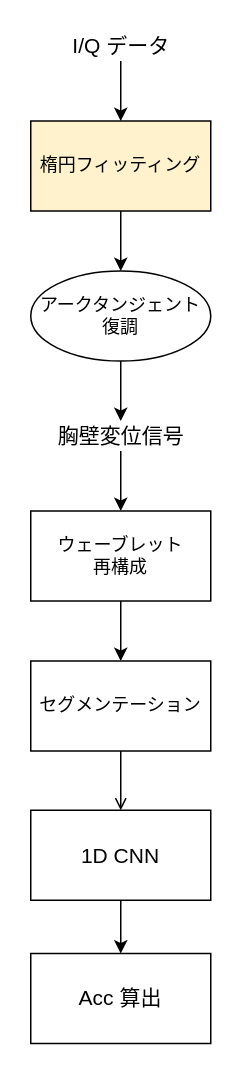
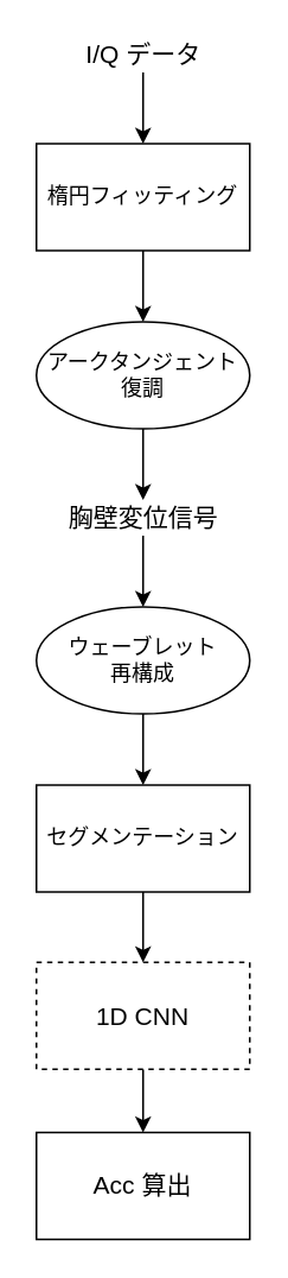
  <mxCell id="0" />
  <mxCell id="1" parent="0" />
  <mxCell id="2" value="" style="edgeStyle=none;html=1;" parent="1" target="4" edge="1"><mxGeometry relative="1" as="geometry"><mxPoint x="80" y="40" as="sourcePoint" /></mxGeometry></mxCell>
  <mxCell id="3" value="" style="edgeStyle=none;html=1;" parent="1" source="4" target="6" edge="1"><mxGeometry relative="1" as="geometry" /></mxCell>
- <mxCell id="4" value="楕円フィッティング" style="rounded=0;whiteSpace=wrap;html=1;fillColor=#fff2cc;" parent="1" vertex="1"><mxGeometry x="20" y="80" width="120" height="60" as="geometry" /></mxCell>
+ <mxCell id="4" value="楕円フィッティング" style="rounded=0;whiteSpace=wrap;html=1;" parent="1" vertex="1"><mxGeometry x="20" y="80" width="120" height="60" as="geometry" /></mxCell>
  <mxCell id="5" value="" style="edgeStyle=none;html=1;" parent="1" source="6" edge="1"><mxGeometry relative="1" as="geometry"><mxPoint x="80" y="280" as="targetPoint" /></mxGeometry></mxCell>
  <mxCell id="6" value="アークタンジェント復調" style="ellipse;whiteSpace=wrap;html=1;" parent="1" vertex="1"><mxGeometry x="20" y="180" width="120" height="60" as="geometry" /></mxCell>
  <mxCell id="7" value="&lt;font style=&quot;font-size: 14px&quot;&gt;I/Q データ&lt;/font&gt;" style="text;html=1;align=center;verticalAlign=middle;resizable=0;points=[];autosize=1;strokeColor=none;fillColor=none;" parent="1" vertex="1"><mxGeometry x="40" y="20" width="80" height="20" as="geometry" /></mxCell>
  <mxCell id="8" value="" style="edgeStyle=orthogonalEdgeStyle;rounded=0;orthogonalLoop=1;jettySize=auto;html=1;" edge="1" parent="1" source="9" target="11"><mxGeometry relative="1" as="geometry" /></mxCell>
  <mxCell id="9" value="&lt;font style=&quot;font-size: 14px&quot;&gt;胸壁変位信号&lt;/font&gt;" style="text;html=1;align=center;verticalAlign=middle;resizable=0;points=[];autosize=1;strokeColor=none;fillColor=none;" parent="1" vertex="1"><mxGeometry x="30" y="280" width="100" height="20" as="geometry" /></mxCell>
  <mxCell id="10" style="edgeStyle=none;html=1;exitX=0.5;exitY=1;exitDx=0;exitDy=0;entryX=0.5;entryY=0;entryDx=0;entryDy=0;" parent="1" source="11" target="13" edge="1"><mxGeometry relative="1" as="geometry" /></mxCell>
- <mxCell id="11" value="ウェーブレット&lt;br&gt;再構成" style="whiteSpace=wrap;html=1;" parent="1" vertex="1"><mxGeometry x="20" y="340" width="120" height="60" as="geometry" /></mxCell>
- <mxCell id="12" value="" style="edgeStyle=orthogonalEdgeStyle;sketch=0;html=1;fontSize=14;endArrow=open;" parent="1" source="13" target="15" edge="1"><mxGeometry relative="1" as="geometry" /></mxCell>
+ <mxCell id="11" value="ウェーブレット&lt;br&gt;再構成" style="ellipse;whiteSpace=wrap;html=1;" parent="1" vertex="1"><mxGeometry x="20" y="340" width="120" height="60" as="geometry" /></mxCell>
+ <mxCell id="12" value="" style="edgeStyle=orthogonalEdgeStyle;sketch=0;html=1;fontSize=14;" parent="1" source="13" target="15" edge="1"><mxGeometry relative="1" as="geometry" /></mxCell>
  <mxCell id="13" value="セグメンテーション" style="whiteSpace=wrap;html=1;" parent="1" vertex="1"><mxGeometry x="20" y="440" width="120" height="60" as="geometry" /></mxCell>
  <mxCell id="14" value="" style="edgeStyle=orthogonalEdgeStyle;sketch=0;html=1;fontSize=14;" parent="1" source="15" target="16" edge="1"><mxGeometry relative="1" as="geometry" /></mxCell>
- <mxCell id="15" value="1D CNN" style="whiteSpace=wrap;html=1;fontSize=14;" parent="1" vertex="1"><mxGeometry x="20" y="539.5" width="120" height="60" as="geometry" /></mxCell>
+ <mxCell id="15" value="1D CNN" style="whiteSpace=wrap;html=1;fontSize=14;dashed=1;" parent="1" vertex="1"><mxGeometry x="20" y="539.5" width="120" height="60" as="geometry" /></mxCell>
  <mxCell id="16" value="Acc 算出" style="whiteSpace=wrap;html=1;fontSize=14;" parent="1" vertex="1"><mxGeometry x="20" y="635" width="120" height="60" as="geometry" /></mxCell>
